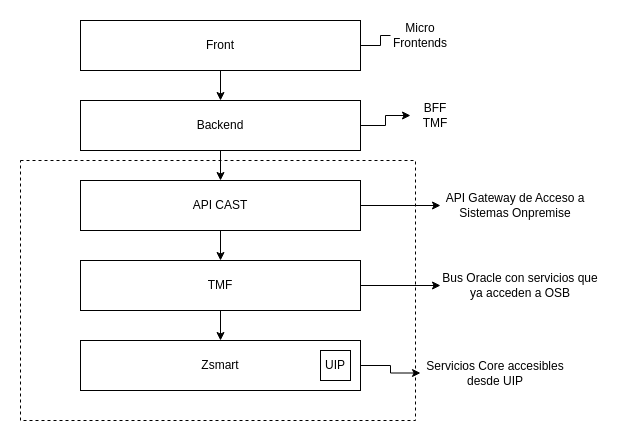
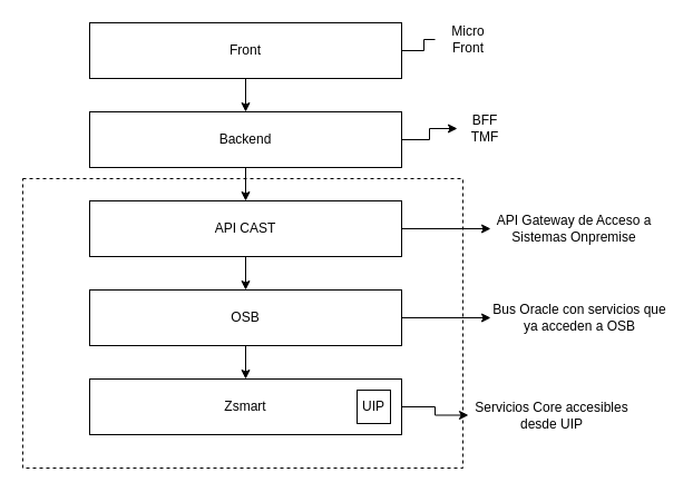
  <mxCell id="0" />
  <mxCell id="1" parent="0" />
  <mxCell id="2" value="" style="rounded=0;whiteSpace=wrap;html=1;fillColor=none;dashed=1;" vertex="1" parent="1"><mxGeometry x="20" y="160" width="395" height="260" as="geometry" /></mxCell>
  <mxCell id="3" style="edgeStyle=orthogonalEdgeStyle;rounded=0;orthogonalLoop=1;jettySize=auto;html=1;entryX=0.5;entryY=0;entryDx=0;entryDy=0;" edge="1" parent="1" source="5" target="8"><mxGeometry relative="1" as="geometry" /></mxCell>
  <mxCell id="4" style="edgeStyle=orthogonalEdgeStyle;rounded=0;orthogonalLoop=1;jettySize=auto;html=1;endArrow=none;" edge="1" parent="1" source="5" target="18"><mxGeometry relative="1" as="geometry" /></mxCell>
  <mxCell id="5" value="Front" style="rounded=0;whiteSpace=wrap;html=1;" vertex="1" parent="1"><mxGeometry x="80" y="20" width="280" height="50" as="geometry" /></mxCell>
  <mxCell id="6" style="edgeStyle=orthogonalEdgeStyle;rounded=0;orthogonalLoop=1;jettySize=auto;html=1;entryX=0.5;entryY=0;entryDx=0;entryDy=0;" edge="1" parent="1" source="8" target="11"><mxGeometry relative="1" as="geometry" /></mxCell>
  <mxCell id="7" style="edgeStyle=orthogonalEdgeStyle;rounded=0;orthogonalLoop=1;jettySize=auto;html=1;entryX=0;entryY=0.5;entryDx=0;entryDy=0;" edge="1" parent="1" source="8" target="19"><mxGeometry relative="1" as="geometry" /></mxCell>
  <mxCell id="8" value="Backend" style="rounded=0;whiteSpace=wrap;html=1;" vertex="1" parent="1"><mxGeometry x="80" y="100" width="280" height="50" as="geometry" /></mxCell>
  <mxCell id="9" style="edgeStyle=orthogonalEdgeStyle;rounded=0;orthogonalLoop=1;jettySize=auto;html=1;entryX=0.5;entryY=0;entryDx=0;entryDy=0;" edge="1" parent="1" source="11" target="14"><mxGeometry relative="1" as="geometry" /></mxCell>
  <mxCell id="10" style="edgeStyle=orthogonalEdgeStyle;rounded=0;orthogonalLoop=1;jettySize=auto;html=1;entryX=0;entryY=0.5;entryDx=0;entryDy=0;" edge="1" parent="1" source="11" target="20"><mxGeometry relative="1" as="geometry" /></mxCell>
  <mxCell id="11" value="API CAST" style="rounded=0;whiteSpace=wrap;html=1;" vertex="1" parent="1"><mxGeometry x="80" y="180" width="280" height="50" as="geometry" /></mxCell>
  <mxCell id="12" style="edgeStyle=orthogonalEdgeStyle;rounded=0;orthogonalLoop=1;jettySize=auto;html=1;entryX=0.5;entryY=0;entryDx=0;entryDy=0;" edge="1" parent="1" source="14" target="16"><mxGeometry relative="1" as="geometry" /></mxCell>
  <mxCell id="13" style="edgeStyle=orthogonalEdgeStyle;rounded=0;orthogonalLoop=1;jettySize=auto;html=1;entryX=0;entryY=0.5;entryDx=0;entryDy=0;" edge="1" parent="1" source="14" target="21"><mxGeometry relative="1" as="geometry" /></mxCell>
- <mxCell id="14" value="TMF" style="rounded=0;whiteSpace=wrap;html=1;" vertex="1" parent="1"><mxGeometry x="80" y="260" width="280" height="50" as="geometry" /></mxCell>
+ <mxCell id="14" value="OSB" style="rounded=0;whiteSpace=wrap;html=1;" vertex="1" parent="1"><mxGeometry x="80" y="260" width="280" height="50" as="geometry" /></mxCell>
  <mxCell id="15" style="edgeStyle=orthogonalEdgeStyle;rounded=0;orthogonalLoop=1;jettySize=auto;html=1;entryX=0;entryY=0.5;entryDx=0;entryDy=0;" edge="1" parent="1" source="16" target="22"><mxGeometry relative="1" as="geometry" /></mxCell>
  <mxCell id="16" value="Zsmart" style="rounded=0;whiteSpace=wrap;html=1;" vertex="1" parent="1"><mxGeometry x="80" y="340" width="280" height="50" as="geometry" /></mxCell>
  <mxCell id="17" value="UIP" style="rounded=0;whiteSpace=wrap;html=1;" vertex="1" parent="1"><mxGeometry x="320" y="350" width="30" height="30" as="geometry" /></mxCell>
- <mxCell id="18" value="Micro Frontends" style="text;html=1;strokeColor=none;fillColor=none;align=center;verticalAlign=middle;whiteSpace=wrap;rounded=0;" vertex="1" parent="1"><mxGeometry x="390" y="20" width="60" height="30" as="geometry" /></mxCell>
+ <mxCell id="18" value="Micro Front" style="text;html=1;strokeColor=none;fillColor=none;align=center;verticalAlign=middle;whiteSpace=wrap;rounded=0;" vertex="1" parent="1"><mxGeometry x="390" y="20" width="60" height="30" as="geometry" /></mxCell>
  <mxCell id="19" value="BFF&lt;br&gt;TMF" style="text;html=1;strokeColor=none;fillColor=none;align=center;verticalAlign=middle;whiteSpace=wrap;rounded=0;" vertex="1" parent="1"><mxGeometry x="410" y="100" width="50" height="30" as="geometry" /></mxCell>
  <mxCell id="20" value="API Gateway de Acceso a Sistemas Onpremise" style="text;html=1;strokeColor=none;fillColor=none;align=center;verticalAlign=middle;whiteSpace=wrap;rounded=0;" vertex="1" parent="1"><mxGeometry x="440" y="195" width="150" height="20" as="geometry" /></mxCell>
  <mxCell id="21" value="Bus Oracle con servicios que ya acceden a OSB" style="text;html=1;strokeColor=none;fillColor=none;align=center;verticalAlign=middle;whiteSpace=wrap;rounded=0;" vertex="1" parent="1"><mxGeometry x="440" y="267.5" width="160" height="35" as="geometry" /></mxCell>
  <mxCell id="22" value="Servicios Core accesibles desde UIP" style="text;html=1;strokeColor=none;fillColor=none;align=center;verticalAlign=middle;whiteSpace=wrap;rounded=0;" vertex="1" parent="1"><mxGeometry x="420" y="355" width="150" height="35" as="geometry" /></mxCell>
